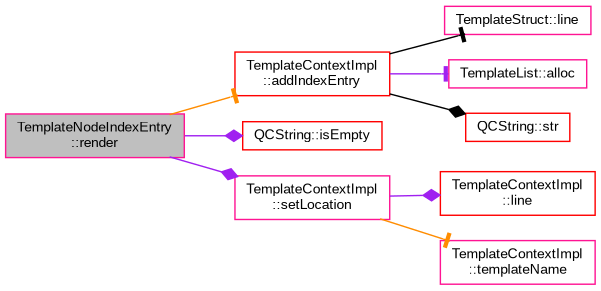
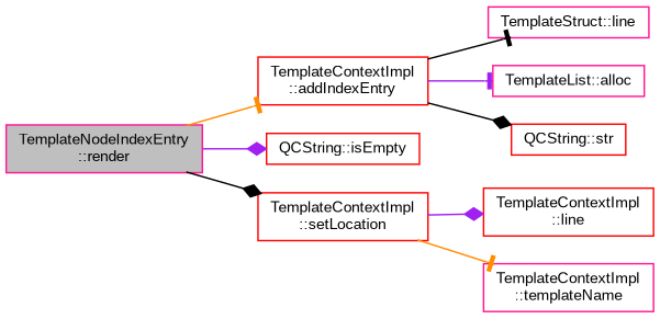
  digraph {
    fontname="Liberation Sans"
    rankdir=LR
    node [color=deeppink fillcolor=white fontname="Liberation Sans" fontsize=10 shape=record style=filled]
    edge [arrowhead=tee color=purple fontname="Liberation Sans" fontsize=10 labelfontname=Helvetica labelfontsize=10 style=solid]
    n1 [fillcolor=grey75 fontcolor=black height=0.2 label="TemplateNodeIndexEntry\l::render" width=0.4]
    n2 [color=red height=0.2 label="TemplateContextImpl\l::addIndexEntry" width=0.4]
    n3 [color=red height=0.2 label="QCString::isEmpty" width=0.4]
-   n4 [height=0.2 label="TemplateContextImpl\l::setLocation" width=0.4]
+   n4 [color=red height=0.2 label="TemplateContextImpl\l::setLocation" width=0.4]
    n5 [height=0.2 label="TemplateStruct::line" width=0.4]
    n6 [height=0.2 label="TemplateList::alloc" width=0.4]
    n7 [color=red height=0.2 label="QCString::str" width=0.4]
    n8 [color=red height=0.2 label="TemplateContextImpl\l::line" width=0.4]
    n9 [height=0.2 label="TemplateContextImpl\l::templateName" width=0.4]
    n1 -> n2 [color=darkorange]
    n1 -> n3 [arrowhead=diamond]
-   n1 -> n4 [arrowhead=diamond]
+   n1 -> n4 [arrowhead=diamond color=black]
    n2 -> n5 [color=black]
    n2 -> n6
    n2 -> n7 [arrowhead=diamond color=black]
    n4 -> n8 [arrowhead=diamond]
    n4 -> n9 [color=darkorange]
  }
